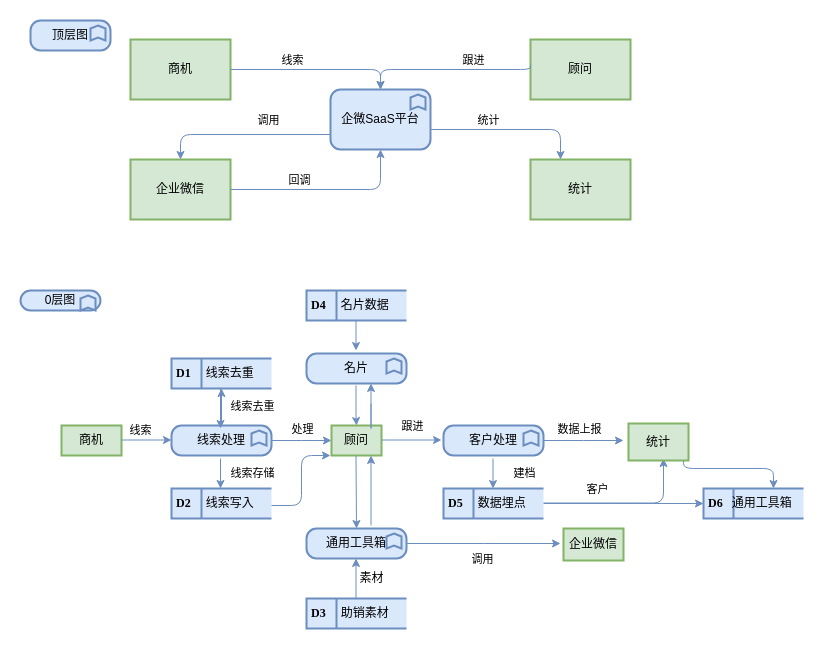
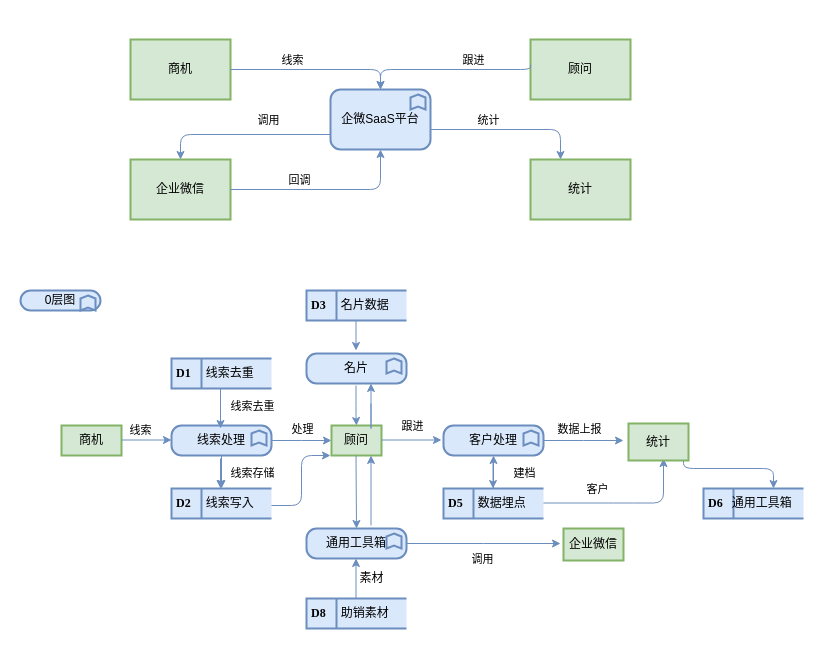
  <mxCell id="0" />
  <mxCell id="1" parent="0" />
  <mxCell id="2" value="企微SaaS平台" style="html=1;outlineConnect=0;whiteSpace=wrap;fillColor=#dae8fc;strokeColor=#6c8ebf;shape=mxgraph.archimate3.application;appType=func;archiType=rounded;strokeWidth=2;" vertex="1" parent="1"><mxGeometry x="330" y="89" width="100" height="60" as="geometry" /></mxCell>
  <mxCell id="3" value="商机" style="rounded=0;whiteSpace=wrap;html=1;fontFamily=Verdana;align=center;fillColor=#d5e8d4;strokeColor=#82b366;strokeWidth=2;" vertex="1" parent="1"><mxGeometry x="130" y="39" width="100" height="60" as="geometry" /></mxCell>
  <mxCell id="4" value="顾问" style="rounded=0;whiteSpace=wrap;html=1;fontFamily=Verdana;align=center;fillColor=#d5e8d4;strokeColor=#82b366;strokeWidth=2;" vertex="1" parent="1"><mxGeometry x="530" y="39" width="100" height="60" as="geometry" /></mxCell>
  <mxCell id="5" value="企业微信" style="rounded=0;whiteSpace=wrap;html=1;fontFamily=Verdana;align=center;fillColor=#d5e8d4;strokeColor=#82b366;strokeWidth=2;" vertex="1" parent="1"><mxGeometry x="130" y="159" width="100" height="60" as="geometry" /></mxCell>
  <mxCell id="6" value="统计" style="rounded=0;whiteSpace=wrap;html=1;fontFamily=Verdana;align=center;fillColor=#d5e8d4;strokeColor=#82b366;strokeWidth=2;" vertex="1" parent="1"><mxGeometry x="530" y="159" width="100" height="60" as="geometry" /></mxCell>
  <mxCell id="7" value="" style="edgeStyle=segmentEdgeStyle;endArrow=classic;html=1;strokeColor=#6C8EBF;entryX=0.5;entryY=0;entryDx=0;entryDy=0;entryPerimeter=0;" edge="1" parent="1" target="2"><mxGeometry width="50" height="50" relative="1" as="geometry"><mxPoint x="230" y="69" as="sourcePoint" /><mxPoint x="280" y="19" as="targetPoint" /></mxGeometry></mxCell>
  <mxCell id="8" value="线索" style="edgeLabel;html=1;align=center;verticalAlign=middle;resizable=0;points=[];" vertex="1" connectable="0" parent="7"><mxGeometry x="-0.282" y="3" relative="1" as="geometry"><mxPoint y="-7" as="offset" /></mxGeometry></mxCell>
  <mxCell id="9" value="" style="edgeStyle=segmentEdgeStyle;endArrow=classic;html=1;strokeColor=#6C8EBF;entryX=0.5;entryY=1;entryDx=0;entryDy=0;entryPerimeter=0;" edge="1" parent="1" target="2"><mxGeometry width="50" height="50" relative="1" as="geometry"><mxPoint x="230" y="189" as="sourcePoint" /><mxPoint x="380" y="209" as="targetPoint" /></mxGeometry></mxCell>
  <mxCell id="10" value="回调" style="edgeLabel;html=1;align=center;verticalAlign=middle;resizable=0;points=[];" vertex="1" connectable="0" parent="9"><mxGeometry x="-0.282" y="3" relative="1" as="geometry"><mxPoint y="-7" as="offset" /></mxGeometry></mxCell>
  <mxCell id="11" value="" style="edgeStyle=segmentEdgeStyle;endArrow=classic;html=1;strokeColor=#6C8EBF;exitX=0;exitY=0.75;exitDx=0;exitDy=0;exitPerimeter=0;" edge="1" parent="1" source="2"><mxGeometry width="50" height="50" relative="1" as="geometry"><mxPoint x="240" y="139" as="sourcePoint" /><mxPoint x="180" y="159" as="targetPoint" /></mxGeometry></mxCell>
  <mxCell id="12" value="调用" style="edgeLabel;html=1;align=center;verticalAlign=middle;resizable=0;points=[];" vertex="1" connectable="0" parent="11"><mxGeometry x="-0.282" y="3" relative="1" as="geometry"><mxPoint y="-18" as="offset" /></mxGeometry></mxCell>
  <mxCell id="13" value="" style="edgeStyle=segmentEdgeStyle;endArrow=classic;html=1;strokeColor=#6C8EBF;exitX=0;exitY=0.75;exitDx=0;exitDy=0;exitPerimeter=0;" edge="1" parent="1"><mxGeometry width="50" height="50" relative="1" as="geometry"><mxPoint x="530" y="64" as="sourcePoint" /><mxPoint x="380" y="89" as="targetPoint" /><Array as="points"><mxPoint x="530" y="69" /><mxPoint x="380" y="69" /></Array></mxGeometry></mxCell>
  <mxCell id="14" value="跟进" style="edgeLabel;html=1;align=center;verticalAlign=middle;resizable=0;points=[];" vertex="1" connectable="0" parent="13"><mxGeometry x="-0.282" y="3" relative="1" as="geometry"><mxPoint y="-13" as="offset" /></mxGeometry></mxCell>
  <mxCell id="15" value="" style="edgeStyle=segmentEdgeStyle;endArrow=classic;html=1;strokeColor=#6C8EBF;" edge="1" parent="1"><mxGeometry width="50" height="50" relative="1" as="geometry"><mxPoint x="430" y="129" as="sourcePoint" /><mxPoint x="560" y="159" as="targetPoint" /></mxGeometry></mxCell>
  <mxCell id="16" value="统计" style="edgeLabel;html=1;align=center;verticalAlign=middle;resizable=0;points=[];" vertex="1" connectable="0" parent="15"><mxGeometry x="-0.282" y="3" relative="1" as="geometry"><mxPoint y="-7" as="offset" /></mxGeometry></mxCell>
- <mxCell id="17" value="顶层图" style="html=1;outlineConnect=0;whiteSpace=wrap;fillColor=#dae8fc;strokeColor=#6c8ebf;shape=mxgraph.archimate3.application;appType=func;archiType=rounded;strokeWidth=2;" vertex="1" parent="1"><mxGeometry x="30" y="20" width="80" height="30" as="geometry" /></mxCell>
  <mxCell id="18" value="商机" style="rounded=0;whiteSpace=wrap;html=1;fontFamily=Verdana;align=center;fillColor=#d5e8d4;strokeColor=#82b366;strokeWidth=2;" vertex="1" parent="1"><mxGeometry x="61" y="425" width="60" height="30" as="geometry" /></mxCell>
  <mxCell id="19" value="" style="edgeStyle=orthogonalEdgeStyle;rounded=0;orthogonalLoop=1;jettySize=auto;html=1;strokeColor=#6C8EBF;" edge="1" parent="1" source="22"><mxGeometry relative="1" as="geometry"><mxPoint x="331" y="440" as="targetPoint" /></mxGeometry></mxCell>
  <mxCell id="20" value="处理" style="edgeLabel;html=1;align=center;verticalAlign=middle;resizable=0;points=[];" vertex="1" connectable="0" parent="19"><mxGeometry x="-0.133" y="2" relative="1" as="geometry"><mxPoint x="4" y="-10" as="offset" /></mxGeometry></mxCell>
- <mxCell id="21" value="" style="edgeStyle=orthogonalEdgeStyle;rounded=0;orthogonalLoop=1;jettySize=auto;html=1;strokeColor=#6C8EBF;" edge="1" parent="1" source="22" target="25"><mxGeometry relative="1" as="geometry" /></mxCell>
+ <mxCell id="21" value="" style="edgeStyle=orthogonalEdgeStyle;rounded=0;orthogonalLoop=1;jettySize=auto;html=1;strokeColor=#6C8EBF;" edge="1" parent="1" source="22" target="28"><mxGeometry relative="1" as="geometry" /></mxCell>
  <mxCell id="22" value="线索处理" style="html=1;outlineConnect=0;whiteSpace=wrap;fillColor=#dae8fc;strokeColor=#6c8ebf;shape=mxgraph.archimate3.application;appType=func;archiType=rounded;strokeWidth=2;" vertex="1" parent="1"><mxGeometry x="171" y="425" width="100" height="30" as="geometry" /></mxCell>
  <mxCell id="23" value="" style="edgeStyle=segmentEdgeStyle;endArrow=classic;html=1;strokeColor=#6C8EBF;" edge="1" parent="1"><mxGeometry width="50" height="50" relative="1" as="geometry"><mxPoint x="121" y="439.5" as="sourcePoint" /><mxPoint x="171" y="440" as="targetPoint" /></mxGeometry></mxCell>
  <mxCell id="24" value="线索" style="edgeLabel;html=1;align=center;verticalAlign=middle;resizable=0;points=[];" vertex="1" connectable="0" parent="23"><mxGeometry x="-0.282" y="3" relative="1" as="geometry"><mxPoint y="-7" as="offset" /></mxGeometry></mxCell>
  <mxCell id="25" value="&lt;font size=&quot;1&quot;&gt;&lt;b style=&quot;font-size: 12px&quot;&gt;D1&lt;/b&gt;&lt;/font&gt;&amp;nbsp; &amp;nbsp; &amp;nbsp;线索去重" style="html=1;dashed=0;whitespace=wrap;shape=mxgraph.dfd.dataStoreID;align=left;spacingLeft=3;points=[[0,0],[0.5,0],[1,0],[0,0.5],[1,0.5],[0,1],[0.5,1],[1,1]];strokeWidth=2;fontFamily=Verdana;fillColor=#dae8fc;strokeColor=#6c8ebf;" vertex="1" parent="1"><mxGeometry x="171" y="358" width="100" height="30" as="geometry" /></mxCell>
  <mxCell id="26" value="" style="edgeStyle=segmentEdgeStyle;endArrow=classic;html=1;strokeColor=#6C8EBF;" edge="1" parent="1"><mxGeometry width="50" height="50" relative="1" as="geometry"><mxPoint x="220" y="388" as="sourcePoint" /><mxPoint x="220" y="428" as="targetPoint" /></mxGeometry></mxCell>
  <mxCell id="27" value="线索去重" style="edgeLabel;html=1;align=center;verticalAlign=middle;resizable=0;points=[];" vertex="1" connectable="0" parent="26"><mxGeometry x="-0.282" y="3" relative="1" as="geometry"><mxPoint x="28" y="3" as="offset" /></mxGeometry></mxCell>
  <mxCell id="28" value="&lt;font size=&quot;1&quot;&gt;&lt;b style=&quot;font-size: 12px&quot;&gt;D2&lt;/b&gt;&lt;/font&gt;&amp;nbsp; &amp;nbsp; &amp;nbsp;线索写入" style="html=1;dashed=0;whitespace=wrap;shape=mxgraph.dfd.dataStoreID;align=left;spacingLeft=3;points=[[0,0],[0.5,0],[1,0],[0,0.5],[1,0.5],[0,1],[0.5,1],[1,1]];strokeWidth=2;fontFamily=Verdana;fillColor=#dae8fc;strokeColor=#6c8ebf;" vertex="1" parent="1"><mxGeometry x="171" y="488" width="100" height="30" as="geometry" /></mxCell>
  <mxCell id="29" value="" style="edgeStyle=segmentEdgeStyle;endArrow=classic;html=1;strokeColor=#6C8EBF;" edge="1" parent="1"><mxGeometry width="50" height="50" relative="1" as="geometry"><mxPoint x="220" y="458" as="sourcePoint" /><mxPoint x="220" y="488" as="targetPoint" /><Array as="points"><mxPoint x="220" y="488" /><mxPoint x="220" y="488" /></Array></mxGeometry></mxCell>
  <mxCell id="30" value="线索存储" style="edgeLabel;html=1;align=center;verticalAlign=middle;resizable=0;points=[];" vertex="1" connectable="0" parent="29"><mxGeometry x="-0.282" y="3" relative="1" as="geometry"><mxPoint x="28" y="3" as="offset" /></mxGeometry></mxCell>
  <mxCell id="31" value="" style="edgeStyle=orthogonalEdgeStyle;rounded=0;orthogonalLoop=1;jettySize=auto;html=1;strokeColor=#6C8EBF;" edge="1" parent="1" source="33"><mxGeometry relative="1" as="geometry"><mxPoint x="623" y="440" as="targetPoint" /></mxGeometry></mxCell>
  <mxCell id="32" value="数据上报" style="edgeLabel;html=1;align=center;verticalAlign=middle;resizable=0;points=[];" vertex="1" connectable="0" parent="31"><mxGeometry x="-0.125" relative="1" as="geometry"><mxPoint y="-12" as="offset" /></mxGeometry></mxCell>
  <mxCell id="33" value="客户处理" style="html=1;outlineConnect=0;whiteSpace=wrap;fillColor=#dae8fc;strokeColor=#6c8ebf;shape=mxgraph.archimate3.application;appType=func;archiType=rounded;strokeWidth=2;" vertex="1" parent="1"><mxGeometry x="443" y="425" width="100" height="30" as="geometry" /></mxCell>
- <mxCell id="34" value="" style="edgeStyle=orthogonalEdgeStyle;rounded=0;orthogonalLoop=1;jettySize=auto;html=1;strokeColor=#6C8EBF;" edge="1" parent="1" source="35" target="40"><mxGeometry relative="1" as="geometry" /></mxCell>
+ <mxCell id="34" value="" style="edgeStyle=orthogonalEdgeStyle;rounded=0;orthogonalLoop=1;jettySize=auto;html=1;strokeColor=#6C8EBF;" edge="1" parent="1" source="35" target="33"><mxGeometry relative="1" as="geometry" /></mxCell>
  <mxCell id="35" value="&lt;font size=&quot;1&quot;&gt;&lt;b style=&quot;font-size: 12px&quot;&gt;D5&lt;/b&gt;&lt;/font&gt;&amp;nbsp; &amp;nbsp; &amp;nbsp;数据埋点" style="html=1;dashed=0;whitespace=wrap;shape=mxgraph.dfd.dataStoreID;align=left;spacingLeft=3;points=[[0,0],[0.5,0],[1,0],[0,0.5],[1,0.5],[0,1],[0.5,1],[1,1]];strokeWidth=2;fontFamily=Verdana;fillColor=#dae8fc;strokeColor=#6c8ebf;" vertex="1" parent="1"><mxGeometry x="443" y="488" width="100" height="30" as="geometry" /></mxCell>
  <mxCell id="36" value="" style="edgeStyle=segmentEdgeStyle;endArrow=classic;html=1;strokeColor=#6C8EBF;" edge="1" parent="1"><mxGeometry width="50" height="50" relative="1" as="geometry"><mxPoint x="492.5" y="458" as="sourcePoint" /><mxPoint x="492.5" y="488" as="targetPoint" /><Array as="points"><mxPoint x="492.5" y="488" /><mxPoint x="492.5" y="488" /></Array></mxGeometry></mxCell>
  <mxCell id="37" value="建档" style="edgeLabel;html=1;align=center;verticalAlign=middle;resizable=0;points=[];" vertex="1" connectable="0" parent="36"><mxGeometry x="-0.282" y="3" relative="1" as="geometry"><mxPoint x="28" y="3" as="offset" /></mxGeometry></mxCell>
  <mxCell id="38" value="" style="edgeStyle=segmentEdgeStyle;endArrow=classic;html=1;strokeColor=#6C8EBF;" edge="1" parent="1"><mxGeometry width="50" height="50" relative="1" as="geometry"><mxPoint x="543" y="502.5" as="sourcePoint" /><mxPoint x="663" y="458" as="targetPoint" /><Array as="points"><mxPoint x="623" y="502.5" /><mxPoint x="623" y="502.5" /></Array></mxGeometry></mxCell>
  <mxCell id="39" value="客户" style="edgeLabel;html=1;align=center;verticalAlign=middle;resizable=0;points=[];" vertex="1" connectable="0" parent="38"><mxGeometry x="-0.356" y="1" relative="1" as="geometry"><mxPoint y="-13" as="offset" /></mxGeometry></mxCell>
  <mxCell id="40" value="&lt;font size=&quot;1&quot;&gt;&lt;b style=&quot;font-size: 12px&quot;&gt;D6&lt;/b&gt;&lt;/font&gt;&amp;nbsp; &amp;nbsp;通用工具箱" style="html=1;dashed=0;whitespace=wrap;shape=mxgraph.dfd.dataStoreID;align=left;spacingLeft=3;points=[[0,0],[0.5,0],[1,0],[0,0.5],[1,0.5],[0,1],[0.5,1],[1,1]];strokeWidth=2;fontFamily=Verdana;fillColor=#dae8fc;strokeColor=#6c8ebf;" vertex="1" parent="1"><mxGeometry x="703" y="488" width="100" height="30" as="geometry" /></mxCell>
  <mxCell id="41" value="" style="edgeStyle=segmentEdgeStyle;endArrow=classic;html=1;strokeColor=#6C8EBF;" edge="1" parent="1"><mxGeometry width="50" height="50" relative="1" as="geometry"><mxPoint x="683" y="458" as="sourcePoint" /><mxPoint x="773" y="488" as="targetPoint" /><Array as="points"><mxPoint x="683" y="468" /><mxPoint x="773" y="468" /></Array></mxGeometry></mxCell>
  <mxCell id="42" value="顾问" style="rounded=0;whiteSpace=wrap;html=1;fontFamily=Verdana;align=center;fillColor=#d5e8d4;strokeColor=#82b366;strokeWidth=2;" vertex="1" parent="1"><mxGeometry x="331" y="425" width="50" height="30" as="geometry" /></mxCell>
  <mxCell id="43" value="跟进" style="edgeLabel;html=1;align=center;verticalAlign=middle;resizable=0;points=[];" vertex="1" connectable="0" parent="1"><mxGeometry x="411" y="425" as="geometry" /></mxCell>
  <mxCell id="44" value="" style="edgeStyle=orthogonalEdgeStyle;rounded=0;orthogonalLoop=1;jettySize=auto;html=1;strokeColor=#6C8EBF;" edge="1" parent="1"><mxGeometry relative="1" as="geometry"><mxPoint x="381" y="439.5" as="sourcePoint" /><mxPoint x="441" y="439.5" as="targetPoint" /></mxGeometry></mxCell>
  <mxCell id="45" style="edgeStyle=orthogonalEdgeStyle;rounded=0;orthogonalLoop=1;jettySize=auto;html=1;exitX=1;exitY=0.5;exitDx=0;exitDy=0;exitPerimeter=0;strokeColor=#6C8EBF;" edge="1" parent="1" source="47"><mxGeometry relative="1" as="geometry"><mxPoint x="560" y="543" as="targetPoint" /></mxGeometry></mxCell>
  <mxCell id="46" value="调用" style="edgeLabel;html=1;align=center;verticalAlign=middle;resizable=0;points=[];" vertex="1" connectable="0" parent="45"><mxGeometry x="-0.026" y="-1" relative="1" as="geometry"><mxPoint y="14" as="offset" /></mxGeometry></mxCell>
  <mxCell id="47" value="通用工具箱" style="html=1;outlineConnect=0;whiteSpace=wrap;fillColor=#dae8fc;strokeColor=#6c8ebf;shape=mxgraph.archimate3.application;appType=func;archiType=rounded;strokeWidth=2;" vertex="1" parent="1"><mxGeometry x="306" y="528" width="100" height="30" as="geometry" /></mxCell>
  <mxCell id="48" value="" style="edgeStyle=orthogonalEdgeStyle;rounded=0;orthogonalLoop=1;jettySize=auto;html=1;strokeColor=#6C8EBF;entryX=0.5;entryY=0;entryDx=0;entryDy=0;entryPerimeter=0;" edge="1" parent="1" target="47"><mxGeometry relative="1" as="geometry"><mxPoint x="355.5" y="455" as="sourcePoint" /><mxPoint x="355.5" y="525" as="targetPoint" /></mxGeometry></mxCell>
  <mxCell id="49" value="名片" style="html=1;outlineConnect=0;whiteSpace=wrap;fillColor=#dae8fc;strokeColor=#6c8ebf;shape=mxgraph.archimate3.application;appType=func;archiType=rounded;strokeWidth=2;" vertex="1" parent="1"><mxGeometry x="306" y="353" width="100" height="30" as="geometry" /></mxCell>
- <mxCell id="50" value="&lt;font size=&quot;1&quot;&gt;&lt;b style=&quot;font-size: 12px&quot;&gt;D3&lt;/b&gt;&lt;/font&gt;&amp;nbsp; &amp;nbsp; &amp;nbsp;助销素材" style="html=1;dashed=0;whitespace=wrap;shape=mxgraph.dfd.dataStoreID;align=left;spacingLeft=3;points=[[0,0],[0.5,0],[1,0],[0,0.5],[1,0.5],[0,1],[0.5,1],[1,1]];strokeWidth=2;fontFamily=Verdana;fillColor=#dae8fc;strokeColor=#6c8ebf;" vertex="1" parent="1"><mxGeometry x="306" y="598" width="100" height="30" as="geometry" /></mxCell>
+ <mxCell id="50" value="&lt;font size=&quot;1&quot;&gt;&lt;b style=&quot;font-size: 12px&quot;&gt;D8&lt;/b&gt;&lt;/font&gt;&amp;nbsp; &amp;nbsp; &amp;nbsp;助销素材" style="html=1;dashed=0;whitespace=wrap;shape=mxgraph.dfd.dataStoreID;align=left;spacingLeft=3;points=[[0,0],[0.5,0],[1,0],[0,0.5],[1,0.5],[0,1],[0.5,1],[1,1]];strokeWidth=2;fontFamily=Verdana;fillColor=#dae8fc;strokeColor=#6c8ebf;" vertex="1" parent="1"><mxGeometry x="306" y="598" width="100" height="30" as="geometry" /></mxCell>
  <mxCell id="51" value="" style="edgeStyle=segmentEdgeStyle;endArrow=classic;html=1;strokeColor=#6C8EBF;" edge="1" parent="1"><mxGeometry width="50" height="50" relative="1" as="geometry"><mxPoint x="356" y="598" as="sourcePoint" /><mxPoint x="355.5" y="558" as="targetPoint" /><Array as="points"><mxPoint x="355.5" y="558" /><mxPoint x="355.5" y="558" /></Array></mxGeometry></mxCell>
  <mxCell id="52" value="素材" style="text;html=1;align=center;verticalAlign=middle;resizable=0;points=[];autosize=1;strokeColor=none;" vertex="1" parent="1"><mxGeometry x="351" y="568" width="40" height="20" as="geometry" /></mxCell>
  <mxCell id="53" value="" style="edgeStyle=segmentEdgeStyle;endArrow=classic;html=1;strokeColor=#6C8EBF;" edge="1" parent="1"><mxGeometry width="50" height="50" relative="1" as="geometry"><mxPoint x="370.5" y="525" as="sourcePoint" /><mxPoint x="370.5" y="455" as="targetPoint" /></mxGeometry></mxCell>
- <mxCell id="54" value="&lt;font size=&quot;1&quot;&gt;&lt;b style=&quot;font-size: 12px&quot;&gt;D4&lt;/b&gt;&lt;/font&gt;&amp;nbsp; &amp;nbsp; &amp;nbsp;名片数据" style="html=1;dashed=0;whitespace=wrap;shape=mxgraph.dfd.dataStoreID;align=left;spacingLeft=3;points=[[0,0],[0.5,0],[1,0],[0,0.5],[1,0.5],[0,1],[0.5,1],[1,1]];strokeWidth=2;fontFamily=Verdana;fillColor=#dae8fc;strokeColor=#6c8ebf;" vertex="1" parent="1"><mxGeometry x="306" y="290" width="100" height="30" as="geometry" /></mxCell>
+ <mxCell id="54" value="&lt;font size=&quot;1&quot;&gt;&lt;b style=&quot;font-size: 12px&quot;&gt;D3&lt;/b&gt;&lt;/font&gt;&amp;nbsp; &amp;nbsp; &amp;nbsp;名片数据" style="html=1;dashed=0;whitespace=wrap;shape=mxgraph.dfd.dataStoreID;align=left;spacingLeft=3;points=[[0,0],[0.5,0],[1,0],[0,0.5],[1,0.5],[0,1],[0.5,1],[1,1]];strokeWidth=2;fontFamily=Verdana;fillColor=#dae8fc;strokeColor=#6c8ebf;" vertex="1" parent="1"><mxGeometry x="306" y="290" width="100" height="30" as="geometry" /></mxCell>
  <mxCell id="55" value="" style="edgeStyle=segmentEdgeStyle;endArrow=classic;html=1;strokeColor=#6C8EBF;" edge="1" parent="1"><mxGeometry width="50" height="50" relative="1" as="geometry"><mxPoint x="355.5" y="320" as="sourcePoint" /><mxPoint x="355.5" y="350" as="targetPoint" /><Array as="points"><mxPoint x="355.5" y="350" /><mxPoint x="355.5" y="350" /></Array></mxGeometry></mxCell>
  <mxCell id="56" value="" style="edgeStyle=segmentEdgeStyle;endArrow=classic;html=1;strokeColor=#6C8EBF;" edge="1" parent="1"><mxGeometry width="50" height="50" relative="1" as="geometry"><mxPoint x="355.5" y="385" as="sourcePoint" /><mxPoint x="356" y="425" as="targetPoint" /><Array as="points"><mxPoint x="355.5" y="415" /><mxPoint x="355.5" y="415" /></Array></mxGeometry></mxCell>
  <mxCell id="57" value="" style="edgeStyle=segmentEdgeStyle;endArrow=classic;html=1;strokeColor=#6C8EBF;" edge="1" parent="1"><mxGeometry width="50" height="50" relative="1" as="geometry"><mxPoint x="370.5" y="403" as="sourcePoint" /><mxPoint x="370.5" y="383" as="targetPoint" /><Array as="points"><mxPoint x="370.5" y="433" /><mxPoint x="370.5" y="433" /></Array></mxGeometry></mxCell>
  <mxCell id="58" value="0层图" style="html=1;outlineConnect=0;whiteSpace=wrap;fillColor=#dae8fc;strokeColor=#6c8ebf;shape=mxgraph.archimate3.application;appType=func;archiType=rounded;strokeWidth=2;" vertex="1" parent="1"><mxGeometry x="20" y="290" width="80" height="20" as="geometry" /></mxCell>
  <mxCell id="59" value="" style="edgeStyle=elbowEdgeStyle;elbow=horizontal;endArrow=classic;html=1;strokeColor=#6C8EBF;" edge="1" parent="1"><mxGeometry width="50" height="50" relative="1" as="geometry"><mxPoint x="271" y="505" as="sourcePoint" /><mxPoint x="330" y="455" as="targetPoint" /></mxGeometry></mxCell>
  <mxCell id="60" value="企业微信" style="rounded=0;whiteSpace=wrap;html=1;fontFamily=Verdana;align=center;fillColor=#d5e8d4;strokeColor=#82b366;strokeWidth=2;" vertex="1" parent="1"><mxGeometry x="563" y="528" width="60" height="32" as="geometry" /></mxCell>
  <mxCell id="61" value="统计" style="rounded=0;whiteSpace=wrap;html=1;fontFamily=Verdana;align=center;fillColor=#d5e8d4;strokeColor=#82b366;strokeWidth=2;" vertex="1" parent="1"><mxGeometry x="628" y="423" width="60" height="37" as="geometry" /></mxCell>
